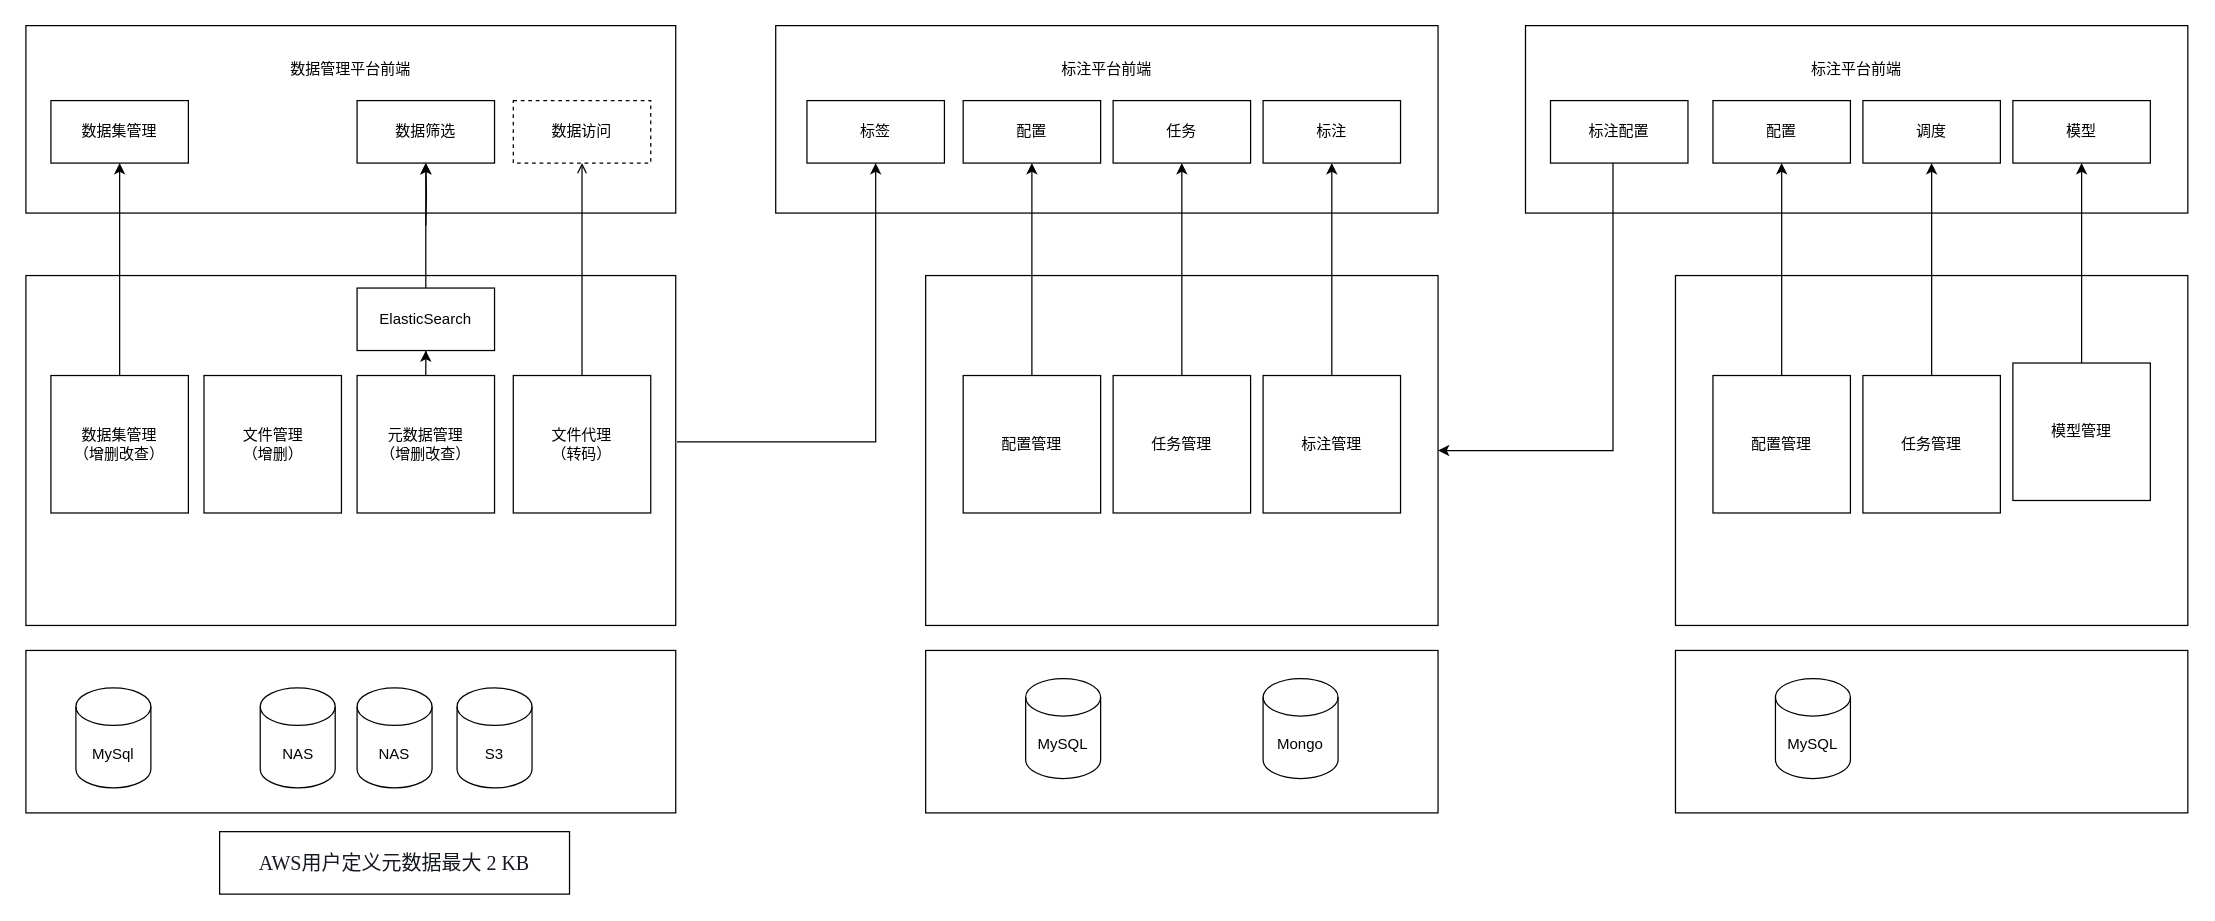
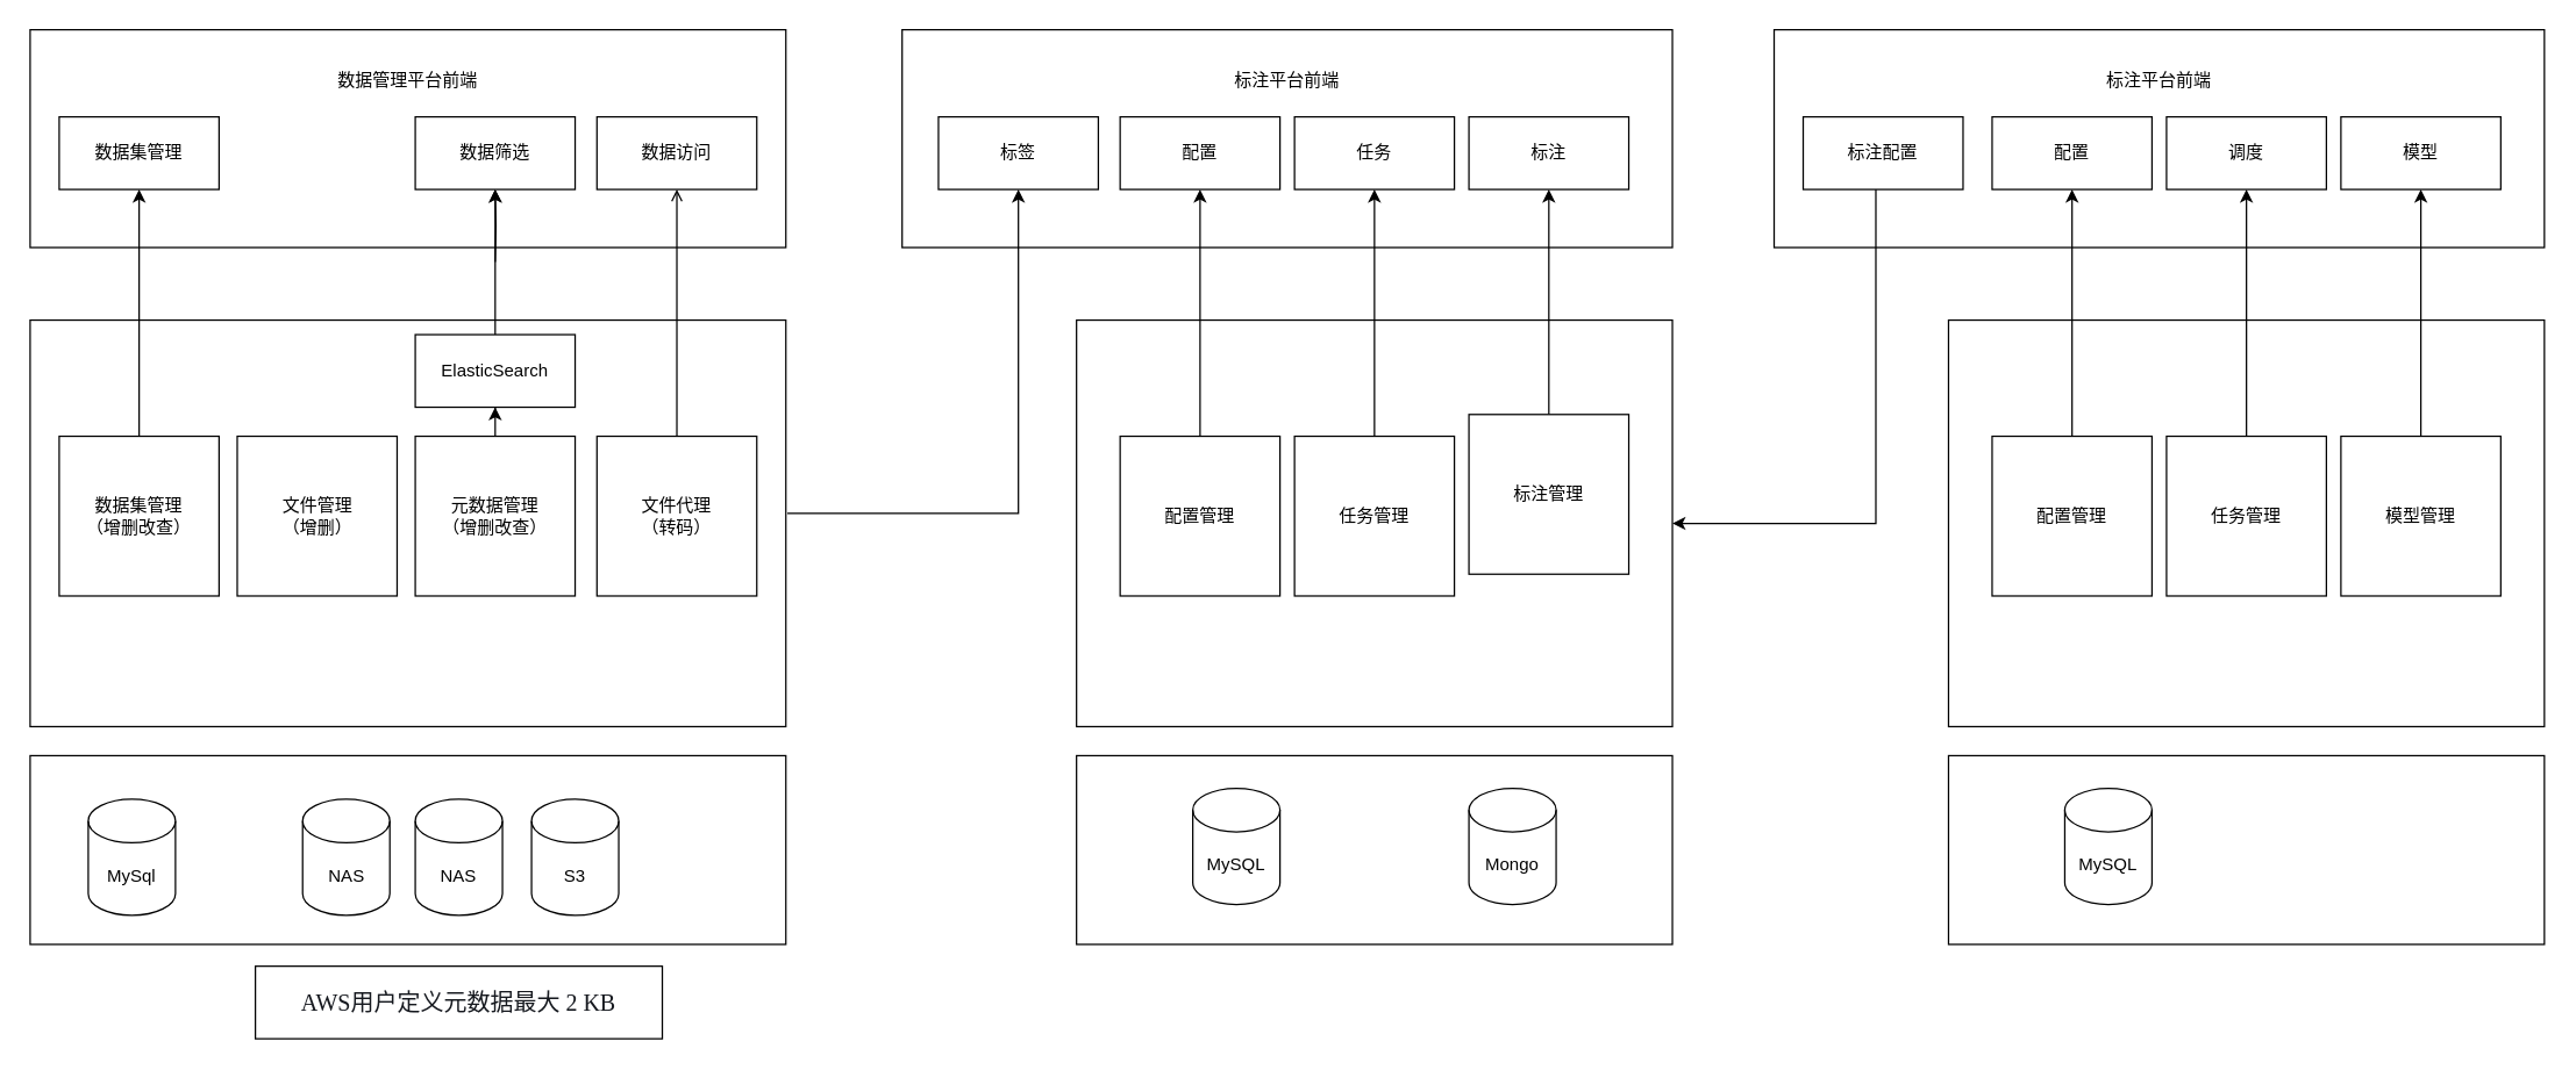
  <mxCell id="0" />
  <mxCell id="1" parent="0" />
  <mxCell id="2" value="" style="rounded=0;whiteSpace=wrap;html=1;" vertex="1" parent="1"><mxGeometry x="740" y="520" width="410" height="130" as="geometry" /></mxCell>
  <mxCell id="3" value="" style="rounded=0;whiteSpace=wrap;html=1;" vertex="1" parent="1"><mxGeometry x="20" y="520" width="520" height="130" as="geometry" /></mxCell>
  <mxCell id="4" value="" style="rounded=0;whiteSpace=wrap;html=1;" vertex="1" parent="1"><mxGeometry x="740" y="220" width="410" height="280" as="geometry" /></mxCell>
  <mxCell id="5" value="" style="rounded=0;whiteSpace=wrap;html=1;" vertex="1" parent="1"><mxGeometry x="20" y="20" width="520" height="150" as="geometry" /></mxCell>
  <mxCell id="6" value="" style="rounded=0;whiteSpace=wrap;html=1;" vertex="1" parent="1"><mxGeometry x="20" y="220" width="520" height="280" as="geometry" /></mxCell>
  <mxCell id="7" value="NAS" style="shape=cylinder3;whiteSpace=wrap;html=1;boundedLbl=1;backgroundOutline=1;size=15;" vertex="1" parent="1"><mxGeometry x="207.5" y="550" width="60" height="80" as="geometry" /></mxCell>
  <mxCell id="8" value="NAS" style="shape=cylinder3;whiteSpace=wrap;html=1;boundedLbl=1;backgroundOutline=1;size=15;" vertex="1" parent="1"><mxGeometry x="285" y="550" width="60" height="80" as="geometry" /></mxCell>
  <mxCell id="9" value="S3" style="shape=cylinder3;whiteSpace=wrap;html=1;boundedLbl=1;backgroundOutline=1;size=15;" vertex="1" parent="1"><mxGeometry x="365" y="550" width="60" height="80" as="geometry" /></mxCell>
  <mxCell id="10" style="edgeStyle=orthogonalEdgeStyle;rounded=0;orthogonalLoop=1;jettySize=auto;html=1;entryX=0.5;entryY=1;entryDx=0;entryDy=0;endArrow=open;" edge="1" parent="1" source="11" target="20"><mxGeometry relative="1" as="geometry" /></mxCell>
  <mxCell id="11" value="文件代理&lt;br&gt;（转码）" style="rounded=0;whiteSpace=wrap;html=1;" vertex="1" parent="1"><mxGeometry x="410" y="300" width="110" height="110" as="geometry" /></mxCell>
  <mxCell id="12" value="MySql" style="shape=cylinder3;whiteSpace=wrap;html=1;boundedLbl=1;backgroundOutline=1;size=15;" vertex="1" parent="1"><mxGeometry x="60" y="550" width="60" height="80" as="geometry" /></mxCell>
  <mxCell id="13" value="文件管理&lt;br&gt;（增删）" style="rounded=0;whiteSpace=wrap;html=1;" vertex="1" parent="1"><mxGeometry x="162.5" y="300" width="110" height="110" as="geometry" /></mxCell>
  <mxCell id="14" value="" style="edgeStyle=orthogonalEdgeStyle;rounded=0;orthogonalLoop=1;jettySize=auto;html=1;" edge="1" parent="1" source="15" target="18"><mxGeometry relative="1" as="geometry" /></mxCell>
  <mxCell id="15" value="元数据管理&lt;br&gt;（增删改查）" style="rounded=0;whiteSpace=wrap;html=1;" vertex="1" parent="1"><mxGeometry x="285" y="300" width="110" height="110" as="geometry" /></mxCell>
  <mxCell id="16" value="" style="edgeStyle=orthogonalEdgeStyle;rounded=0;orthogonalLoop=1;jettySize=auto;html=1;" edge="1" parent="1" target="19"><mxGeometry relative="1" as="geometry"><mxPoint x="340" y="180" as="sourcePoint" /></mxGeometry></mxCell>
  <mxCell id="17" value="" style="edgeStyle=orthogonalEdgeStyle;rounded=0;orthogonalLoop=1;jettySize=auto;html=1;exitX=0.5;exitY=0;exitDx=0;exitDy=0;" edge="1" parent="1" source="18" target="19"><mxGeometry relative="1" as="geometry"><mxPoint x="340" y="190" as="sourcePoint" /></mxGeometry></mxCell>
  <mxCell id="18" value="ElasticSearch" style="rounded=0;whiteSpace=wrap;html=1;" vertex="1" parent="1"><mxGeometry x="285" y="230" width="110" height="50" as="geometry" /></mxCell>
  <mxCell id="19" value="数据筛选" style="rounded=0;whiteSpace=wrap;html=1;" vertex="1" parent="1"><mxGeometry x="285" y="80" width="110" height="50" as="geometry" /></mxCell>
- <mxCell id="20" value="数据访问" style="rounded=0;whiteSpace=wrap;html=1;dashed=1;" vertex="1" parent="1"><mxGeometry x="410" y="80" width="110" height="50" as="geometry" /></mxCell>
+ <mxCell id="20" value="数据访问" style="rounded=0;whiteSpace=wrap;html=1;" vertex="1" parent="1"><mxGeometry x="410" y="80" width="110" height="50" as="geometry" /></mxCell>
  <mxCell id="21" value="&lt;span style=&quot;color: rgb(22, 25, 31); font-family: &amp;quot;Amazon Ember&amp;quot;; font-size: 16px; text-align: left; background-color: rgb(255, 255, 255);&quot;&gt;AWS用户定义元数据最大 2 KB&lt;/span&gt;" style="rounded=0;whiteSpace=wrap;html=1;" vertex="1" parent="1"><mxGeometry x="175" y="665" width="280" height="50" as="geometry" /></mxCell>
  <mxCell id="22" value="数据管理平台前端" style="text;html=1;strokeColor=none;fillColor=none;align=center;verticalAlign=middle;whiteSpace=wrap;rounded=0;" vertex="1" parent="1"><mxGeometry x="205" y="40" width="150" height="30" as="geometry" /></mxCell>
  <mxCell id="23" style="edgeStyle=orthogonalEdgeStyle;rounded=0;orthogonalLoop=1;jettySize=auto;html=1;exitX=0.5;exitY=0;exitDx=0;exitDy=0;entryX=0.5;entryY=1;entryDx=0;entryDy=0;" edge="1" parent="1" source="24" target="25"><mxGeometry relative="1" as="geometry" /></mxCell>
  <mxCell id="24" value="数据集管理&lt;br&gt;（增删改查）" style="rounded=0;whiteSpace=wrap;html=1;" vertex="1" parent="1"><mxGeometry x="40" y="300" width="110" height="110" as="geometry" /></mxCell>
  <mxCell id="25" value="数据集管理" style="rounded=0;whiteSpace=wrap;html=1;" vertex="1" parent="1"><mxGeometry x="40" y="80" width="110" height="50" as="geometry" /></mxCell>
  <mxCell id="26" value="" style="rounded=0;whiteSpace=wrap;html=1;" vertex="1" parent="1"><mxGeometry x="620" y="20" width="530" height="150" as="geometry" /></mxCell>
  <mxCell id="27" value="标注平台前端" style="text;html=1;strokeColor=none;fillColor=none;align=center;verticalAlign=middle;whiteSpace=wrap;rounded=0;" vertex="1" parent="1"><mxGeometry x="810" y="40" width="150" height="30" as="geometry" /></mxCell>
  <mxCell id="28" style="edgeStyle=orthogonalEdgeStyle;rounded=0;orthogonalLoop=1;jettySize=auto;html=1;exitX=1.002;exitY=0.475;exitDx=0;exitDy=0;exitPerimeter=0;" edge="1" parent="1" source="6" target="29"><mxGeometry relative="1" as="geometry"><mxPoint x="710" y="350" as="sourcePoint" /></mxGeometry></mxCell>
  <mxCell id="29" value="标签" style="rounded=0;whiteSpace=wrap;html=1;" vertex="1" parent="1"><mxGeometry x="645" y="80" width="110" height="50" as="geometry" /></mxCell>
  <mxCell id="30" style="edgeStyle=orthogonalEdgeStyle;rounded=0;orthogonalLoop=1;jettySize=auto;html=1;exitX=0.5;exitY=0;exitDx=0;exitDy=0;entryX=0.5;entryY=1;entryDx=0;entryDy=0;" edge="1" parent="1" source="31" target="32"><mxGeometry relative="1" as="geometry" /></mxCell>
  <mxCell id="31" value="配置管理" style="rounded=0;whiteSpace=wrap;html=1;" vertex="1" parent="1"><mxGeometry x="770" y="300" width="110" height="110" as="geometry" /></mxCell>
  <mxCell id="32" value="配置" style="rounded=0;whiteSpace=wrap;html=1;" vertex="1" parent="1"><mxGeometry x="770" y="80" width="110" height="50" as="geometry" /></mxCell>
  <mxCell id="33" value="MySQL" style="shape=cylinder3;whiteSpace=wrap;html=1;boundedLbl=1;backgroundOutline=1;size=15;" vertex="1" parent="1"><mxGeometry x="820" y="542.5" width="60" height="80" as="geometry" /></mxCell>
  <mxCell id="34" style="edgeStyle=orthogonalEdgeStyle;rounded=0;orthogonalLoop=1;jettySize=auto;html=1;exitX=0.5;exitY=0;exitDx=0;exitDy=0;entryX=0.5;entryY=1;entryDx=0;entryDy=0;" edge="1" parent="1" source="35" target="36"><mxGeometry relative="1" as="geometry" /></mxCell>
  <mxCell id="35" value="任务管理&lt;br&gt;" style="rounded=0;whiteSpace=wrap;html=1;" vertex="1" parent="1"><mxGeometry x="890" y="300" width="110" height="110" as="geometry" /></mxCell>
  <mxCell id="36" value="任务" style="rounded=0;whiteSpace=wrap;html=1;" vertex="1" parent="1"><mxGeometry x="890" y="80" width="110" height="50" as="geometry" /></mxCell>
  <mxCell id="37" value="Mongo" style="shape=cylinder3;whiteSpace=wrap;html=1;boundedLbl=1;backgroundOutline=1;size=15;" vertex="1" parent="1"><mxGeometry x="1010" y="542.5" width="60" height="80" as="geometry" /></mxCell>
  <mxCell id="38" style="edgeStyle=orthogonalEdgeStyle;rounded=0;orthogonalLoop=1;jettySize=auto;html=1;exitX=0.5;exitY=0;exitDx=0;exitDy=0;entryX=0.5;entryY=1;entryDx=0;entryDy=0;" edge="1" parent="1" source="39" target="40"><mxGeometry relative="1" as="geometry" /></mxCell>
- <mxCell id="39" value="标注管理" style="rounded=0;whiteSpace=wrap;html=1;" vertex="1" parent="1"><mxGeometry x="1010" y="300" width="110" height="110" as="geometry" /></mxCell>
+ <mxCell id="39" value="标注管理" style="rounded=0;whiteSpace=wrap;html=1;" vertex="1" parent="1"><mxGeometry x="1010" y="285" width="110" height="110" as="geometry" /></mxCell>
  <mxCell id="40" value="标注" style="rounded=0;whiteSpace=wrap;html=1;" vertex="1" parent="1"><mxGeometry x="1010" y="80" width="110" height="50" as="geometry" /></mxCell>
  <mxCell id="41" value="" style="rounded=0;whiteSpace=wrap;html=1;" vertex="1" parent="1"><mxGeometry x="1340" y="520" width="410" height="130" as="geometry" /></mxCell>
  <mxCell id="42" value="" style="rounded=0;whiteSpace=wrap;html=1;" vertex="1" parent="1"><mxGeometry x="1340" y="220" width="410" height="280" as="geometry" /></mxCell>
  <mxCell id="43" value="" style="rounded=0;whiteSpace=wrap;html=1;" vertex="1" parent="1"><mxGeometry x="1220" y="20" width="530" height="150" as="geometry" /></mxCell>
  <mxCell id="44" value="标注平台前端" style="text;html=1;strokeColor=none;fillColor=none;align=center;verticalAlign=middle;whiteSpace=wrap;rounded=0;" vertex="1" parent="1"><mxGeometry x="1410" y="40" width="150" height="30" as="geometry" /></mxCell>
  <mxCell id="45" style="edgeStyle=orthogonalEdgeStyle;rounded=0;orthogonalLoop=1;jettySize=auto;html=1;exitX=0.5;exitY=0;exitDx=0;exitDy=0;entryX=0.5;entryY=1;entryDx=0;entryDy=0;" edge="1" parent="1" source="46" target="47"><mxGeometry relative="1" as="geometry" /></mxCell>
  <mxCell id="46" value="配置管理" style="rounded=0;whiteSpace=wrap;html=1;" vertex="1" parent="1"><mxGeometry x="1370" y="300" width="110" height="110" as="geometry" /></mxCell>
  <mxCell id="47" value="配置" style="rounded=0;whiteSpace=wrap;html=1;" vertex="1" parent="1"><mxGeometry x="1370" y="80" width="110" height="50" as="geometry" /></mxCell>
  <mxCell id="48" value="MySQL" style="shape=cylinder3;whiteSpace=wrap;html=1;boundedLbl=1;backgroundOutline=1;size=15;" vertex="1" parent="1"><mxGeometry x="1420" y="542.5" width="60" height="80" as="geometry" /></mxCell>
  <mxCell id="49" style="edgeStyle=orthogonalEdgeStyle;rounded=0;orthogonalLoop=1;jettySize=auto;html=1;exitX=0.5;exitY=0;exitDx=0;exitDy=0;entryX=0.5;entryY=1;entryDx=0;entryDy=0;" edge="1" parent="1" source="50" target="51"><mxGeometry relative="1" as="geometry" /></mxCell>
  <mxCell id="50" value="任务管理&lt;br&gt;" style="rounded=0;whiteSpace=wrap;html=1;" vertex="1" parent="1"><mxGeometry x="1490" y="300" width="110" height="110" as="geometry" /></mxCell>
  <mxCell id="51" value="调度" style="rounded=0;whiteSpace=wrap;html=1;" vertex="1" parent="1"><mxGeometry x="1490" y="80" width="110" height="50" as="geometry" /></mxCell>
  <mxCell id="52" style="edgeStyle=orthogonalEdgeStyle;rounded=0;orthogonalLoop=1;jettySize=auto;html=1;exitX=0.5;exitY=0;exitDx=0;exitDy=0;entryX=0.5;entryY=1;entryDx=0;entryDy=0;" edge="1" parent="1" source="53" target="54"><mxGeometry relative="1" as="geometry" /></mxCell>
- <mxCell id="53" value="模型管理" style="rounded=0;whiteSpace=wrap;html=1;" vertex="1" parent="1"><mxGeometry x="1610" y="290" width="110" height="110" as="geometry" /></mxCell>
+ <mxCell id="53" value="模型管理" style="rounded=0;whiteSpace=wrap;html=1;" vertex="1" parent="1"><mxGeometry x="1610" y="300" width="110" height="110" as="geometry" /></mxCell>
  <mxCell id="54" value="模型" style="rounded=0;whiteSpace=wrap;html=1;" vertex="1" parent="1"><mxGeometry x="1610" y="80" width="110" height="50" as="geometry" /></mxCell>
  <mxCell id="55" style="edgeStyle=orthogonalEdgeStyle;rounded=0;orthogonalLoop=1;jettySize=auto;html=1;entryX=1;entryY=0.5;entryDx=0;entryDy=0;startArrow=none;startFill=0;" edge="1" parent="1" source="56" target="4"><mxGeometry relative="1" as="geometry"><Array as="points"><mxPoint x="1290" y="360" /></Array></mxGeometry></mxCell>
  <mxCell id="56" value="标注配置" style="rounded=0;whiteSpace=wrap;html=1;" vertex="1" parent="1"><mxGeometry x="1240" y="80" width="110" height="50" as="geometry" /></mxCell>
